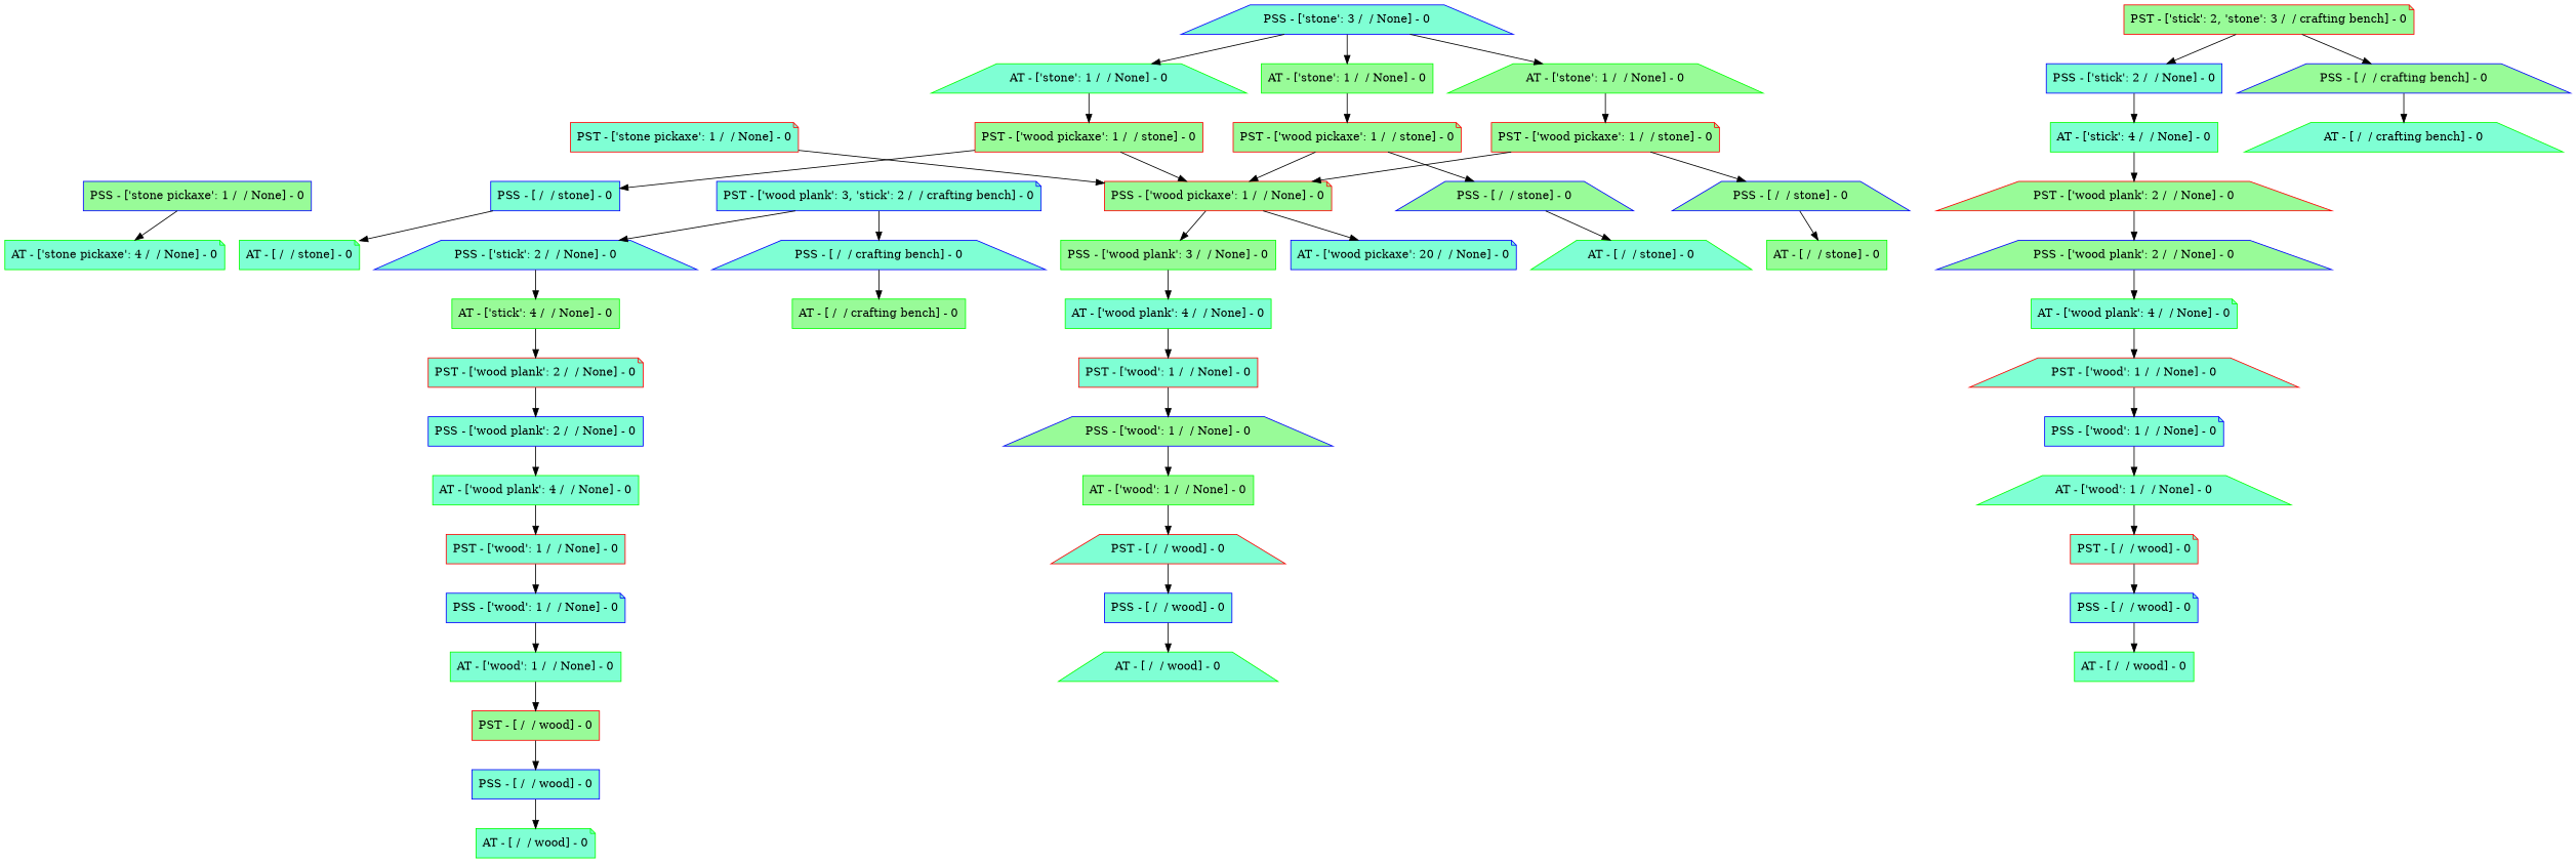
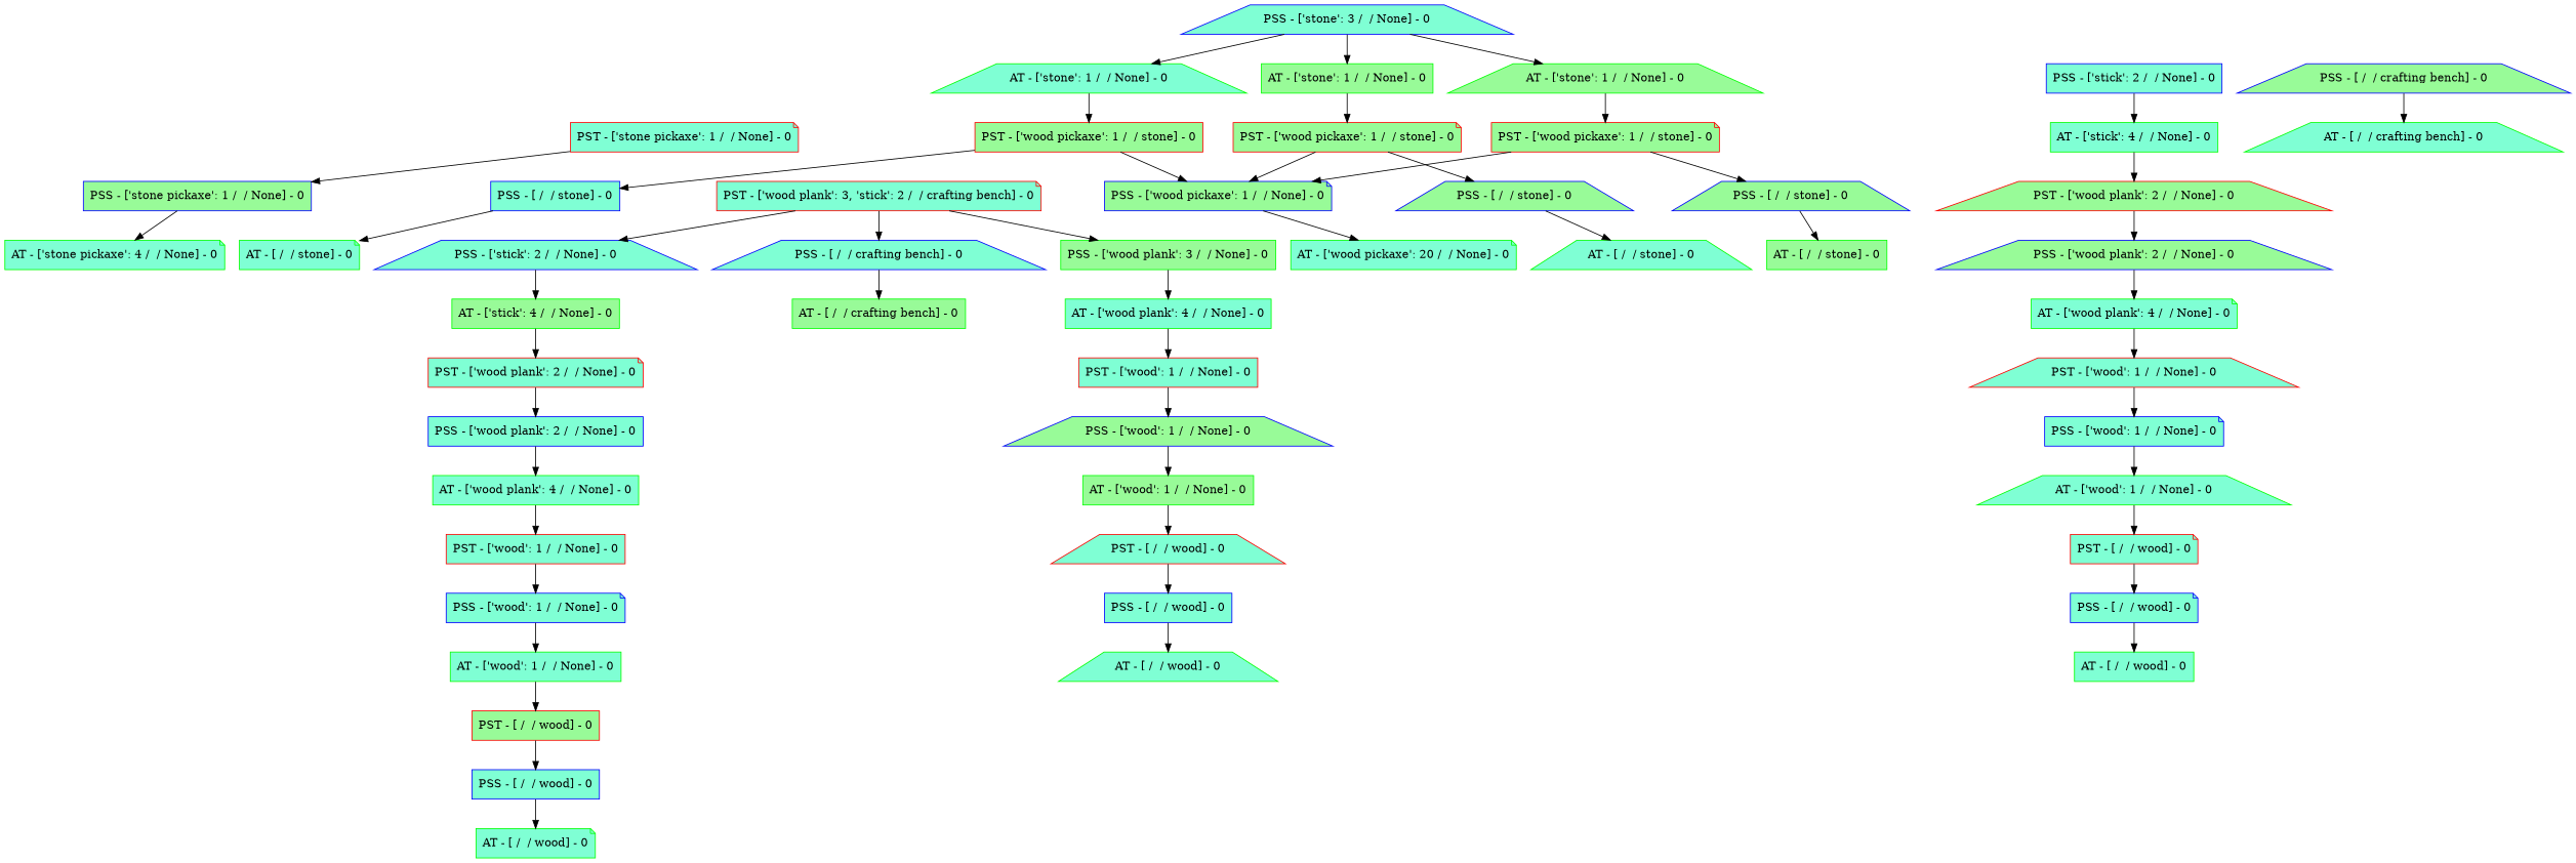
  digraph {
    node [color=green fillcolor=aquamarine shape=box style="unfilled,filled"]
    n1 [color=red label="PST - ['stone pickaxe': 1 /  / None] - 0" shape=note style=filled]
    n2 [color=blue fillcolor=palegreen label="PSS - ['stone pickaxe': 1 /  / None] - 0" style=filled]
    n3 [label="AT - ['stone pickaxe': 4 /  / None] - 0" shape=note]
-   n4 [color=red fillcolor=palegreen label="PST - ['stick': 2, 'stone': 3 /  / crafting bench] - 0" shape=note]
    n5 [color=blue label="PSS - ['stick': 2 /  / None] - 0"]
    n6 [color=blue fillcolor=palegreen label="PSS - [ /  / crafting bench] - 0" shape=trapezium]
    n7 [color=blue label="PSS - ['stone': 3 /  / None] - 0" shape=trapezium]
    n8 [label="AT - ['stone': 1 /  / None] - 0" shape=trapezium]
    n9 [fillcolor=palegreen label="AT - ['stone': 1 /  / None] - 0"]
    n10 [fillcolor=palegreen label="AT - ['stone': 1 /  / None] - 0" shape=trapezium]
    n11 [label="AT - ['stick': 4 /  / None] - 0"]
    n12 [label="AT - [ /  / crafting bench] - 0" shape=trapezium style=filled]
    n13 [color=red fillcolor=palegreen label="PST - ['wood pickaxe': 1 /  / stone] - 0"]
    n14 [color=red fillcolor=palegreen label="PST - ['wood pickaxe': 1 /  / stone] - 0" shape=note]
    n15 [color=red fillcolor=palegreen label="PST - ['wood pickaxe': 1 /  / stone] - 0" shape=note]
    n16 [color=red fillcolor=palegreen label="PST - ['wood plank': 2 /  / None] - 0" shape=trapezium]
    n17 [color=blue label="PSS - [ /  / stone] - 0"]
-   n18 [color=red fillcolor=palegreen label="PSS - ['wood pickaxe': 1 /  / None] - 0" shape=note style=filled]
+   n18 [color=blue fillcolor=palegreen label="PSS - ['wood pickaxe': 1 /  / None] - 0" shape=note style=filled]
    n19 [color=blue fillcolor=palegreen label="PSS - [ /  / stone] - 0" shape=trapezium]
    n20 [color=blue fillcolor=palegreen label="PSS - [ /  / stone] - 0" shape=trapezium]
    n21 [color=blue fillcolor=palegreen label="PSS - ['wood plank': 2 /  / None] - 0" shape=trapezium]
    n22 [label="AT - [ /  / stone] - 0" shape=note style=filled]
-   n23 [color=blue label="AT - ['wood pickaxe': 20 /  / None] - 0" shape=note]
+   n23 [label="AT - ['wood pickaxe': 20 /  / None] - 0" shape=note]
    n24 [label="AT - [ /  / stone] - 0" shape=trapezium style=filled]
    n25 [fillcolor=palegreen label="AT - [ /  / stone] - 0" style=filled]
    n26 [label="AT - ['wood plank': 4 /  / None] - 0" shape=note]
    n27 [color=red label="PST - ['wood': 1 /  / None] - 0" shape=trapezium]
-   n28 [color=blue label="PST - ['wood plank': 3, 'stick': 2 /  / crafting bench] - 0" shape=note]
+   n28 [color=red label="PST - ['wood plank': 3, 'stick': 2 /  / crafting bench] - 0" shape=note]
    n29 [fillcolor=palegreen label="PSS - ['wood plank': 3 /  / None] - 0"]
    n30 [color=blue label="PSS - ['stick': 2 /  / None] - 0" shape=trapezium]
    n31 [color=blue label="PSS - [ /  / crafting bench] - 0" shape=trapezium]
    n32 [color=blue label="PSS - ['wood': 1 /  / None] - 0" shape=note]
    n33 [label="AT - ['wood plank': 4 /  / None] - 0"]
    n34 [fillcolor=palegreen label="AT - ['stick': 4 /  / None] - 0"]
    n35 [fillcolor=palegreen label="AT - [ /  / crafting bench] - 0" style=filled]
    n36 [label="AT - ['wood': 1 /  / None] - 0" shape=trapezium]
    n37 [color=red label="PST - ['wood': 1 /  / None] - 0"]
    n38 [color=red label="PST - ['wood plank': 2 /  / None] - 0" shape=note]
    n39 [color=red label="PST - [ /  / wood] - 0" shape=note]
    n40 [color=blue fillcolor=palegreen label="PSS - ['wood': 1 /  / None] - 0" shape=trapezium]
    n41 [color=blue label="PSS - ['wood plank': 2 /  / None] - 0"]
    n42 [color=blue label="PSS - [ /  / wood] - 0" shape=note]
    n43 [fillcolor=palegreen label="AT - ['wood': 1 /  / None] - 0"]
    n44 [label="AT - ['wood plank': 4 /  / None] - 0"]
    n45 [label="AT - [ /  / wood] - 0" style=filled]
    n46 [color=red label="PST - [ /  / wood] - 0" shape=trapezium]
    n47 [color=red label="PST - ['wood': 1 /  / None] - 0"]
    n48 [color=blue label="PSS - [ /  / wood] - 0"]
    n49 [color=blue label="PSS - ['wood': 1 /  / None] - 0" shape=note]
    n50 [label="AT - [ /  / wood] - 0" shape=trapezium style=filled]
    n51 [label="AT - ['wood': 1 /  / None] - 0"]
    n52 [color=red fillcolor=palegreen label="PST - [ /  / wood] - 0"]
    n53 [color=blue label="PSS - [ /  / wood] - 0"]
    n54 [label="AT - [ /  / wood] - 0" shape=note style=filled]
-   n1 -> n18
+   n1 -> n2
    n2 -> n3
-   n4 -> n5
-   n4 -> n6
    n5 -> n11
    n6 -> n12
    n7 -> n8
    n7 -> n9
    n7 -> n10
    n8 -> n13
    n9 -> n14
    n10 -> n15
    n11 -> n16
    n13 -> n17
    n13 -> n18
    n14 -> n18
    n14 -> n19
    n15 -> n18
    n15 -> n20
    n16 -> n21
    n17 -> n22
    n18 -> n23
    n19 -> n24
    n20 -> n25
    n21 -> n26
    n26 -> n27
    n27 -> n32
-   n18 -> n29
+   n28 -> n29
    n28 -> n30
    n28 -> n31
    n29 -> n33
    n30 -> n34
    n31 -> n35
    n32 -> n36
    n33 -> n37
    n34 -> n38
    n36 -> n39
    n37 -> n40
    n38 -> n41
    n39 -> n42
    n40 -> n43
    n41 -> n44
    n42 -> n45
    n43 -> n46
    n44 -> n47
    n46 -> n48
    n47 -> n49
    n48 -> n50
    n49 -> n51
    n51 -> n52
    n52 -> n53
    n53 -> n54
  }
